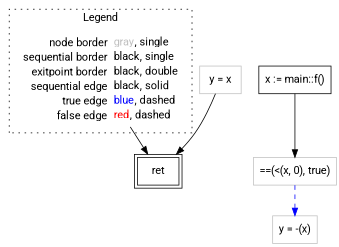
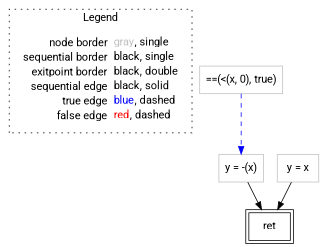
  digraph {
    fontname=Roboto
    node [fontname=Roboto shape=rect color=gray]
    edge [color=black fontname=Roboto]
    n1 [label=<<table border="0" cellpadding="2" cellspacing="0" cellborder="0"><tr><td align="right">node border&nbsp;</td><td align="left"><font color="gray">gray</font>, single</td></tr><tr><td align="right">sequential border&nbsp;</td><td align="left"><font color="black">black</font>, single</td></tr><tr><td align="right">exitpoint border&nbsp;</td><td align="left"><font color="black">black</font>, double</td></tr><tr><td align="right">sequential edge&nbsp;</td><td align="left"><font color="black">black</font>, solid</td></tr><tr><td align="right">true edge&nbsp;</td><td align="left"><font color="blue">blue</font>, dashed</td></tr><tr><td align="right">false edge&nbsp;</td><td align="left"><font color="red">red</font>, dashed</td></tr></table>> shape=plaintext color=""]
-   n2 [color=black label=<x := main::f()>]
    n3 [label=<==(&lt;(x, 0), true)>]
    n4 [label=<y = -(x)>]
    n5 [color=black label=<ret> peripheries=2]
    n6 [label=<y = x>]
    subgraph cluster_1 {
      label=Legend
      style=dotted
      n1
    }
-   n2 -> n3
    n3 -> n4 [color=blue style=dashed]
-   n1 -> n5
+   n4 -> n5
    n6 -> n5
  }
